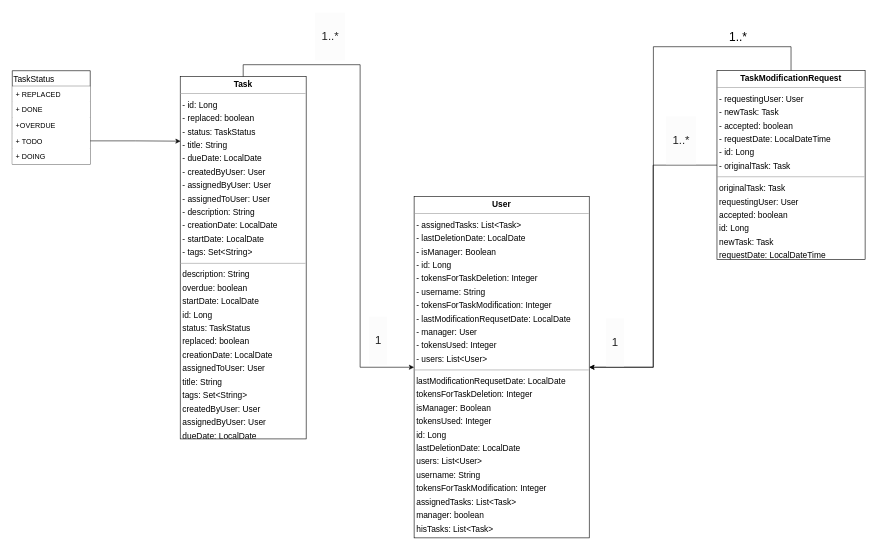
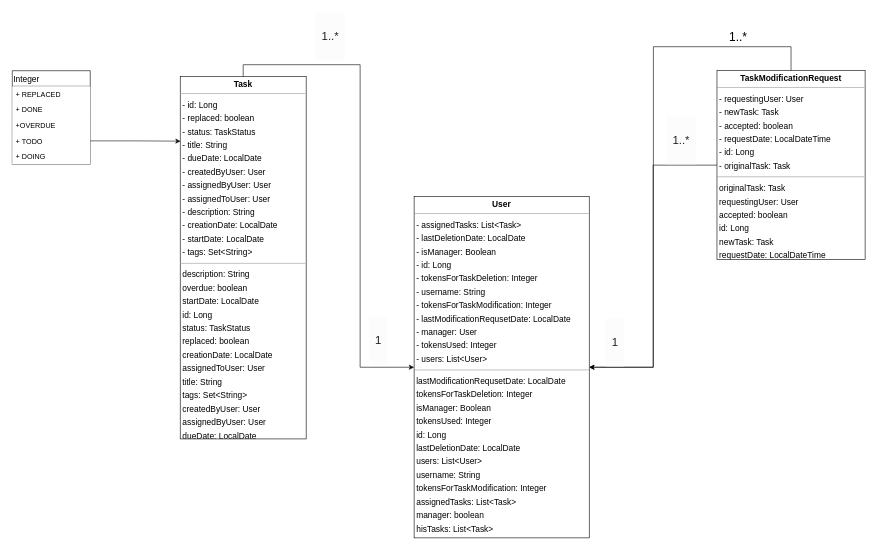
  <mxCell id="0" />
  <mxCell id="1" parent="0" />
  <mxCell id="2" style="edgeStyle=orthogonalEdgeStyle;rounded=0;orthogonalLoop=1;jettySize=auto;html=1;exitX=0.5;exitY=0;exitDx=0;exitDy=0;entryX=0;entryY=0.5;entryDx=0;entryDy=0;strokeColor=#050505;" edge="1" parent="1" source="3" target="7"><mxGeometry relative="1" as="geometry" /></mxCell>
  <mxCell id="3" value="&lt;p style=&quot;margin:0px;margin-top:4px;text-align:center;&quot;&gt;&lt;b&gt;Task&lt;/b&gt;&lt;/p&gt;&lt;hr size=&quot;1&quot;&gt;&lt;p style=&quot;margin:0 0 0 4px;line-height:1.6;&quot;&gt;- id: Long&lt;br&gt;- replaced: boolean&lt;br&gt;- status: TaskStatus&lt;br&gt;- title: String&lt;br&gt;- dueDate: LocalDate&lt;br&gt;- createdByUser: User&lt;br&gt;- assignedByUser: User&lt;br&gt;- assignedToUser: User&lt;br&gt;- description: String&lt;br&gt;- creationDate: LocalDate&lt;br&gt;- startDate: LocalDate&lt;br&gt;- tags: Set&amp;lt;String&amp;gt;&lt;/p&gt;&lt;hr size=&quot;1&quot;&gt;&lt;p style=&quot;margin:0 0 0 4px;line-height:1.6;&quot;&gt; description: String&lt;br&gt; overdue: boolean&lt;br&gt; startDate: LocalDate&lt;br&gt; id: Long&lt;br&gt; status: TaskStatus&lt;br&gt; replaced: boolean&lt;br&gt; creationDate: LocalDate&lt;br&gt; assignedToUser: User&lt;br&gt;title: String&lt;br&gt; tags: Set&amp;lt;String&amp;gt;&lt;br&gt; createdByUser: User&lt;br&gt; assignedByUser: User&lt;br&gt; dueDate: LocalDate&lt;/p&gt;" style="verticalAlign=top;align=left;overflow=fill;fontSize=14;fontFamily=Helvetica;html=1;rounded=0;shadow=0;comic=0;labelBackgroundColor=none;strokeWidth=1;" vertex="1" parent="1"><mxGeometry x="300" y="127" width="210" height="604" as="geometry" /></mxCell>
  <mxCell id="4" style="edgeStyle=orthogonalEdgeStyle;rounded=0;orthogonalLoop=1;jettySize=auto;html=1;exitX=0.5;exitY=0;exitDx=0;exitDy=0;entryX=1;entryY=0.5;entryDx=0;entryDy=0;" edge="1" parent="1" source="6" target="7"><mxGeometry relative="1" as="geometry"><Array as="points"><mxPoint x="1319" y="77" /><mxPoint x="1089" y="77" /><mxPoint x="1089" y="612" /></Array></mxGeometry></mxCell>
  <mxCell id="5" style="edgeStyle=orthogonalEdgeStyle;rounded=0;orthogonalLoop=1;jettySize=auto;html=1;entryX=1;entryY=0.5;entryDx=0;entryDy=0;strokeColor=#050505;" edge="1" parent="1" source="6" target="7"><mxGeometry relative="1" as="geometry" /></mxCell>
  <mxCell id="6" value="&lt;p style=&quot;margin:0px;margin-top:4px;text-align:center;&quot;&gt;&lt;b&gt;TaskModificationRequest&lt;/b&gt;&lt;/p&gt;&lt;hr size=&quot;1&quot;/&gt;&lt;p style=&quot;margin:0 0 0 4px;line-height:1.6;&quot;&gt;- requestingUser: User&lt;br/&gt;- newTask: Task&lt;br/&gt;- accepted: boolean&lt;br/&gt;- requestDate: LocalDateTime&lt;br/&gt;- id: Long&lt;br/&gt;- originalTask: Task&lt;/p&gt;&lt;hr size=&quot;1&quot;/&gt;&lt;p style=&quot;margin:0 0 0 4px;line-height:1.6;&quot;&gt; originalTask: Task&lt;br/&gt; requestingUser: User&lt;br/&gt; accepted: boolean&lt;br/&gt; id: Long&lt;br/&gt; newTask: Task&lt;br/&gt; requestDate: LocalDateTime&lt;/p&gt;" style="verticalAlign=top;align=left;overflow=fill;fontSize=14;fontFamily=Helvetica;html=1;rounded=0;shadow=0;comic=0;labelBackgroundColor=none;strokeWidth=1;" vertex="1" parent="1"><mxGeometry x="1195" y="117" width="247" height="315" as="geometry" /></mxCell>
  <mxCell id="7" value="&lt;p style=&quot;margin:0px;margin-top:4px;text-align:center;&quot;&gt;&lt;b&gt;User&lt;/b&gt;&lt;/p&gt;&lt;hr size=&quot;1&quot;/&gt;&lt;p style=&quot;margin:0 0 0 4px;line-height:1.6;&quot;&gt;- assignedTasks: List&amp;lt;Task&amp;gt;&lt;br/&gt;- lastDeletionDate: LocalDate&lt;br/&gt;- isManager: Boolean&lt;br/&gt;- id: Long&lt;br/&gt;- tokensForTaskDeletion: Integer&lt;br/&gt;- username: String&lt;br/&gt;- tokensForTaskModification: Integer&lt;br/&gt;- lastModificationRequsetDate: LocalDate&lt;br/&gt;- manager: User&lt;br/&gt;- tokensUsed: Integer&lt;br/&gt;- users: List&amp;lt;User&amp;gt;&lt;/p&gt;&lt;hr size=&quot;1&quot;/&gt;&lt;p style=&quot;margin:0 0 0 4px;line-height:1.6;&quot;&gt; lastModificationRequsetDate: LocalDate&lt;br/&gt; tokensForTaskDeletion: Integer&lt;br/&gt; isManager: Boolean&lt;br/&gt; tokensUsed: Integer&lt;br/&gt; id: Long&lt;br/&gt; lastDeletionDate: LocalDate&lt;br/&gt; users: List&amp;lt;User&amp;gt;&lt;br/&gt; username: String&lt;br/&gt; tokensForTaskModification: Integer&lt;br/&gt; assignedTasks: List&amp;lt;Task&amp;gt;&lt;br/&gt; manager: boolean&lt;br/&gt; hisTasks: List&amp;lt;Task&amp;gt;&lt;/p&gt;" style="verticalAlign=top;align=left;overflow=fill;fontSize=14;fontFamily=Helvetica;html=1;rounded=0;shadow=0;comic=0;labelBackgroundColor=none;strokeWidth=1;" vertex="1" parent="1"><mxGeometry x="690" y="327" width="292" height="569" as="geometry" /></mxCell>
- <mxCell id="8" value="TaskStatus" style="swimlane;fontStyle=0;childLayout=stackLayout;horizontal=1;startSize=26;horizontalStack=0;resizeParent=1;resizeParentMax=0;resizeLast=0;collapsible=1;marginBottom=0;whiteSpace=wrap;html=1;fontSize=14;align=left;verticalAlign=top;rounded=0;shadow=0;comic=0;labelBackgroundColor=none;strokeWidth=1;" vertex="1" parent="1"><mxGeometry x="20" y="117" width="130" height="156" as="geometry" /></mxCell>
+ <mxCell id="8" value="Integer" style="swimlane;fontStyle=0;childLayout=stackLayout;horizontal=1;startSize=26;horizontalStack=0;resizeParent=1;resizeParentMax=0;resizeLast=0;collapsible=1;marginBottom=0;whiteSpace=wrap;html=1;fontSize=14;align=left;verticalAlign=top;rounded=0;shadow=0;comic=0;labelBackgroundColor=none;strokeWidth=1;" vertex="1" parent="1"><mxGeometry x="20" y="117" width="130" height="156" as="geometry" /></mxCell>
  <mxCell id="9" value="+&amp;nbsp;REPLACED" style="text;align=left;verticalAlign=top;spacingLeft=4;spacingRight=4;overflow=hidden;rotatable=0;points=[[0,0.5],[1,0.5]];portConstraint=eastwest;whiteSpace=wrap;html=1;fillColor=default;" vertex="1" parent="8"><mxGeometry y="26" width="130" height="26" as="geometry" /></mxCell>
  <mxCell id="10" value="+ DONE" style="text;align=left;verticalAlign=top;spacingLeft=4;spacingRight=4;overflow=hidden;rotatable=0;points=[[0,0.5],[1,0.5]];portConstraint=eastwest;whiteSpace=wrap;html=1;fillColor=default;" vertex="1" parent="8"><mxGeometry y="52" width="130" height="26" as="geometry" /></mxCell>
  <mxCell id="11" value="+OVERDUE" style="text;strokeColor=none;fillColor=default;align=left;verticalAlign=top;spacingLeft=4;spacingRight=4;overflow=hidden;rotatable=0;points=[[0,0.5],[1,0.5]];portConstraint=eastwest;whiteSpace=wrap;html=1;" vertex="1" parent="8"><mxGeometry y="78" width="130" height="26" as="geometry" /></mxCell>
  <mxCell id="12" value="+&amp;nbsp;TODO" style="text;strokeColor=none;fillColor=default;align=left;verticalAlign=top;spacingLeft=4;spacingRight=4;overflow=hidden;rotatable=0;points=[[0,0.5],[1,0.5]];portConstraint=eastwest;whiteSpace=wrap;html=1;" vertex="1" parent="8"><mxGeometry y="104" width="130" height="26" as="geometry" /></mxCell>
  <mxCell id="13" value="+&amp;nbsp;DOING" style="text;strokeColor=none;fillColor=default;align=left;verticalAlign=top;spacingLeft=4;spacingRight=4;overflow=hidden;rotatable=0;points=[[0,0.5],[1,0.5]];portConstraint=eastwest;whiteSpace=wrap;html=1;" vertex="1" parent="8"><mxGeometry y="130" width="130" height="26" as="geometry" /></mxCell>
  <mxCell id="14" style="edgeStyle=orthogonalEdgeStyle;rounded=0;orthogonalLoop=1;jettySize=auto;html=1;exitX=1;exitY=0.5;exitDx=0;exitDy=0;entryX=0.003;entryY=0.178;entryDx=0;entryDy=0;entryPerimeter=0;strokeColor=#121212;" edge="1" parent="1" source="12" target="3"><mxGeometry relative="1" as="geometry" /></mxCell>
  <mxCell id="15" value="&lt;font style=&quot;font-size: 18px;&quot;&gt;1&lt;/font&gt;" style="text;html=1;align=center;verticalAlign=middle;resizable=0;points=[];autosize=1;strokeColor=none;fillColor=none;" vertex="1" parent="1"><mxGeometry x="615" y="570" width="30" height="40" as="geometry" /></mxCell>
  <mxCell id="16" value="&lt;font style=&quot;font-size: 16px;&quot;&gt;1..*&lt;/font&gt;" style="text;html=1;align=center;verticalAlign=middle;resizable=0;points=[];autosize=1;strokeColor=none;fillColor=none;" vertex="1" parent="1"><mxGeometry x="525" y="75" width="50" height="30" as="geometry" /></mxCell>
  <mxCell id="17" value="&lt;font style=&quot;font-size: 21px;&quot;&gt;1&lt;/font&gt;" style="text;html=1;align=center;verticalAlign=middle;resizable=0;points=[];autosize=1;strokeColor=none;fillColor=none;" vertex="1" parent="1"><mxGeometry x="1010" y="570" width="40" height="40" as="geometry" /></mxCell>
  <mxCell id="18" value="&lt;font style=&quot;font-size: 20px;&quot;&gt;1..*&lt;/font&gt;" style="text;html=1;align=center;verticalAlign=middle;resizable=0;points=[];autosize=1;strokeColor=none;fillColor=none;" vertex="1" parent="1"><mxGeometry x="1205" y="40" width="50" height="40" as="geometry" /></mxCell>
  <mxCell id="19" value="&lt;p style=&quot;line-height: 160%; font-size: 19px;&quot;&gt;&lt;font color=&quot;#1f1f1f&quot;&gt;1..*&lt;/font&gt;&lt;/p&gt;" style="text;html=1;align=center;verticalAlign=middle;resizable=0;points=[];autosize=1;strokeColor=none;fillColor=#FCFCFC;" vertex="1" parent="1"><mxGeometry x="1110" y="193" width="50" height="80" as="geometry" /></mxCell>
  <mxCell id="20" value="&lt;p style=&quot;line-height: 160%; font-size: 19px;&quot;&gt;&lt;font color=&quot;#1f1f1f&quot;&gt;1&lt;/font&gt;&lt;/p&gt;" style="text;html=1;align=center;verticalAlign=middle;resizable=0;points=[];autosize=1;strokeColor=none;fillColor=#FCFCFC;" vertex="1" parent="1"><mxGeometry x="1010" y="530" width="30" height="80" as="geometry" /></mxCell>
  <mxCell id="21" value="&lt;p style=&quot;line-height: 160%; font-size: 19px;&quot;&gt;&lt;font color=&quot;#1f1f1f&quot;&gt;1..*&lt;/font&gt;&lt;/p&gt;" style="text;html=1;align=center;verticalAlign=middle;resizable=0;points=[];autosize=1;strokeColor=none;fillColor=#FCFCFC;" vertex="1" parent="1"><mxGeometry x="525" y="20" width="50" height="80" as="geometry" /></mxCell>
  <mxCell id="22" value="&lt;p style=&quot;line-height: 160%; font-size: 19px;&quot;&gt;&lt;font color=&quot;#1f1f1f&quot;&gt;1&lt;/font&gt;&lt;/p&gt;" style="text;html=1;align=center;verticalAlign=middle;resizable=0;points=[];autosize=1;strokeColor=none;fillColor=#FCFCFC;" vertex="1" parent="1"><mxGeometry x="615" y="527" width="30" height="80" as="geometry" /></mxCell>
